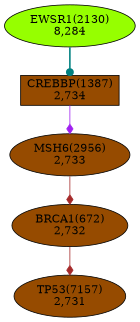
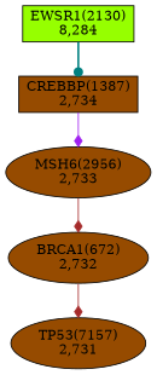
  digraph {
    node [fillcolor="#964b00" shape=ellipse style=filled]
    edge [color=brown style=solid arrowhead=diamond]
    n1 [label="BRCA1(672)\n2,732"]
    n2 [label="TP53(7157)\n2,731"]
    n3 [label="CREBBP(1387)\n2,734" shape=box]
    n4 [label="MSH6(2956)\n2,733"]
-   n5 [fillcolor="#96ff00" label="EWSR1(2130)\n8,284"]
+   n5 [fillcolor="#96ff00" label="EWSR1(2130)\n8,284" shape=box]
    n1 -> n2
    n3 -> n4 [color=purple]
    n4 -> n1
    n5 -> n3 [color=teal style=bold arrowhead=dot]
  }
